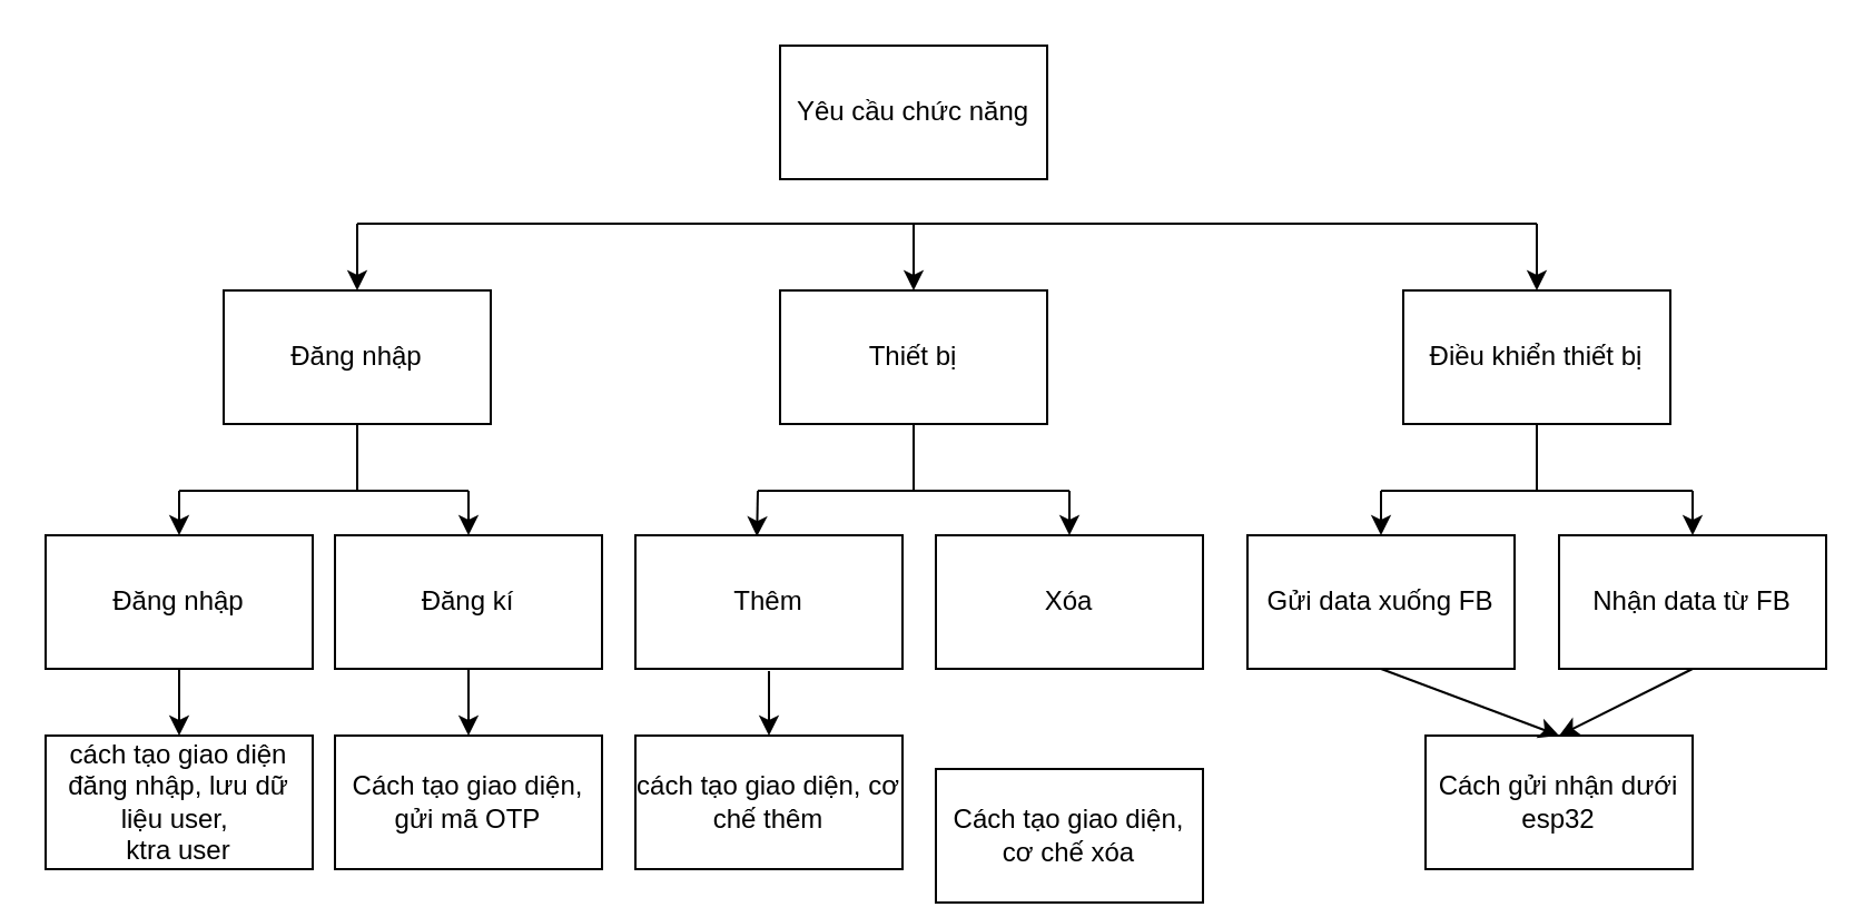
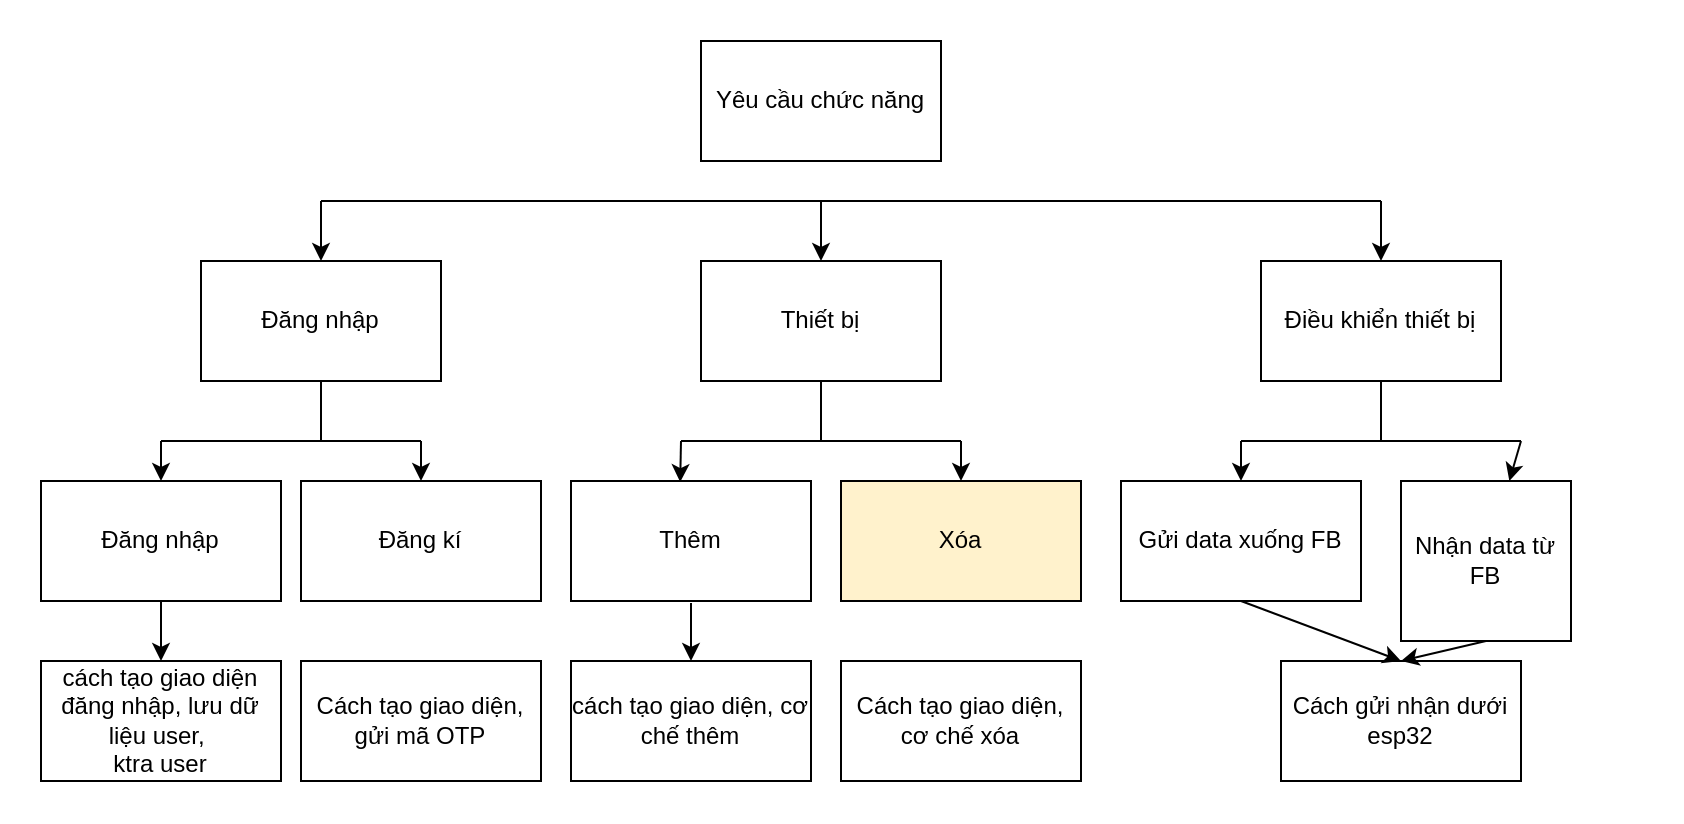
  <mxCell id="0" />
  <mxCell id="1" parent="0" />
  <mxCell id="2" value="Yêu cầu chức năng" style="rounded=0;whiteSpace=wrap;html=1;" vertex="1" parent="1"><mxGeometry x="350" y="20" width="120" height="60" as="geometry" /></mxCell>
  <mxCell id="3" value="Đăng nhập" style="rounded=0;whiteSpace=wrap;html=1;" vertex="1" parent="1"><mxGeometry x="100" y="130" width="120" height="60" as="geometry" /></mxCell>
  <mxCell id="4" value="Thiết bị" style="rounded=0;whiteSpace=wrap;html=1;" vertex="1" parent="1"><mxGeometry x="350" y="130" width="120" height="60" as="geometry" /></mxCell>
  <mxCell id="5" value="Điều khiển thiết bị" style="rounded=0;whiteSpace=wrap;html=1;" vertex="1" parent="1"><mxGeometry x="630" y="130" width="120" height="60" as="geometry" /></mxCell>
  <mxCell id="6" value="" style="endArrow=none;html=1;" edge="1" parent="1"><mxGeometry width="50" height="50" relative="1" as="geometry"><mxPoint x="160" y="100" as="sourcePoint" /><mxPoint x="690" y="100" as="targetPoint" /></mxGeometry></mxCell>
  <mxCell id="7" value="" style="endArrow=classic;html=1;" edge="1" parent="1" target="4"><mxGeometry width="50" height="50" relative="1" as="geometry"><mxPoint x="410" y="100" as="sourcePoint" /><mxPoint x="500" y="190" as="targetPoint" /></mxGeometry></mxCell>
  <mxCell id="8" value="" style="endArrow=classic;html=1;entryX=0.5;entryY=0;entryDx=0;entryDy=0;" edge="1" parent="1" target="3"><mxGeometry width="50" height="50" relative="1" as="geometry"><mxPoint x="160" y="100" as="sourcePoint" /><mxPoint x="450" y="190" as="targetPoint" /></mxGeometry></mxCell>
  <mxCell id="9" value="" style="endArrow=classic;html=1;" edge="1" parent="1" target="5"><mxGeometry width="50" height="50" relative="1" as="geometry"><mxPoint x="690" y="100" as="sourcePoint" /><mxPoint x="540" y="190" as="targetPoint" /></mxGeometry></mxCell>
  <mxCell id="10" value="Đăng nhập" style="rounded=0;whiteSpace=wrap;html=1;" vertex="1" parent="1"><mxGeometry x="20" y="240" width="120" height="60" as="geometry" /></mxCell>
  <mxCell id="11" value="Đăng kí" style="rounded=0;whiteSpace=wrap;html=1;" vertex="1" parent="1"><mxGeometry x="150" y="240" width="120" height="60" as="geometry" /></mxCell>
  <mxCell id="12" value="" style="endArrow=none;html=1;" edge="1" parent="1"><mxGeometry width="50" height="50" relative="1" as="geometry"><mxPoint x="80" y="220" as="sourcePoint" /><mxPoint x="210" y="220" as="targetPoint" /></mxGeometry></mxCell>
  <mxCell id="13" value="" style="endArrow=classic;html=1;entryX=0.5;entryY=0;entryDx=0;entryDy=0;" edge="1" parent="1" target="10"><mxGeometry width="50" height="50" relative="1" as="geometry"><mxPoint x="80" y="220" as="sourcePoint" /><mxPoint x="470" y="190" as="targetPoint" /></mxGeometry></mxCell>
  <mxCell id="14" value="" style="endArrow=classic;html=1;entryX=0.5;entryY=0;entryDx=0;entryDy=0;" edge="1" parent="1" target="11"><mxGeometry width="50" height="50" relative="1" as="geometry"><mxPoint x="210" y="220" as="sourcePoint" /><mxPoint x="420" y="190" as="targetPoint" /></mxGeometry></mxCell>
  <mxCell id="15" value="" style="endArrow=none;html=1;exitX=0.5;exitY=1;exitDx=0;exitDy=0;" edge="1" parent="1" source="3"><mxGeometry width="50" height="50" relative="1" as="geometry"><mxPoint x="400" y="240" as="sourcePoint" /><mxPoint x="160" y="220" as="targetPoint" /></mxGeometry></mxCell>
  <mxCell id="16" value="Thêm" style="rounded=0;whiteSpace=wrap;html=1;" vertex="1" parent="1"><mxGeometry x="285" y="240" width="120" height="60" as="geometry" /></mxCell>
- <mxCell id="17" value="Xóa" style="rounded=0;whiteSpace=wrap;html=1;" vertex="1" parent="1"><mxGeometry x="420" y="240" width="120" height="60" as="geometry" /></mxCell>
+ <mxCell id="17" value="Xóa" style="rounded=0;whiteSpace=wrap;html=1;fillColor=#fff2cc;" vertex="1" parent="1"><mxGeometry x="420" y="240" width="120" height="60" as="geometry" /></mxCell>
  <mxCell id="18" value="" style="endArrow=none;html=1;" edge="1" parent="1"><mxGeometry width="50" height="50" relative="1" as="geometry"><mxPoint x="340" y="220" as="sourcePoint" /><mxPoint x="480" y="220" as="targetPoint" /></mxGeometry></mxCell>
  <mxCell id="19" value="" style="endArrow=classic;html=1;entryX=0.455;entryY=0.009;entryDx=0;entryDy=0;entryPerimeter=0;" edge="1" parent="1" target="16"><mxGeometry width="50" height="50" relative="1" as="geometry"><mxPoint x="340" y="220" as="sourcePoint" /><mxPoint x="540" y="260" as="targetPoint" /></mxGeometry></mxCell>
  <mxCell id="20" value="" style="endArrow=classic;html=1;entryX=0.5;entryY=0;entryDx=0;entryDy=0;" edge="1" parent="1" target="17"><mxGeometry width="50" height="50" relative="1" as="geometry"><mxPoint x="480" y="220" as="sourcePoint" /><mxPoint x="540" y="260" as="targetPoint" /></mxGeometry></mxCell>
  <mxCell id="21" value="" style="endArrow=none;html=1;exitX=0.5;exitY=1;exitDx=0;exitDy=0;" edge="1" parent="1" source="4"><mxGeometry width="50" height="50" relative="1" as="geometry"><mxPoint x="410" y="310" as="sourcePoint" /><mxPoint x="410" y="220" as="targetPoint" /></mxGeometry></mxCell>
  <mxCell id="22" value="Gửi data xuống FB" style="rounded=0;whiteSpace=wrap;html=1;" vertex="1" parent="1"><mxGeometry x="560" y="240" width="120" height="60" as="geometry" /></mxCell>
- <mxCell id="23" value="Nhận data từ FB" style="rounded=0;whiteSpace=wrap;html=1;" vertex="1" parent="1"><mxGeometry x="700" y="240" width="120" height="60" as="geometry" /></mxCell>
+ <mxCell id="23" value="Nhận data từ FB" style="rounded=0;whiteSpace=wrap;html=1;" vertex="1" parent="1"><mxGeometry x="700" y="240" width="85" height="80" as="geometry" /></mxCell>
  <mxCell id="24" value="" style="endArrow=none;html=1;" edge="1" parent="1"><mxGeometry width="50" height="50" relative="1" as="geometry"><mxPoint x="760" y="220" as="sourcePoint" /><mxPoint x="620" y="220" as="targetPoint" /><Array as="points"><mxPoint x="700" y="220" /></Array></mxGeometry></mxCell>
  <mxCell id="25" value="" style="endArrow=classic;html=1;entryX=0.5;entryY=0;entryDx=0;entryDy=0;" edge="1" parent="1" target="22"><mxGeometry width="50" height="50" relative="1" as="geometry"><mxPoint x="620" y="220" as="sourcePoint" /><mxPoint x="600" y="180" as="targetPoint" /></mxGeometry></mxCell>
  <mxCell id="26" value="" style="endArrow=classic;html=1;" edge="1" parent="1" target="23"><mxGeometry width="50" height="50" relative="1" as="geometry"><mxPoint x="760" y="220" as="sourcePoint" /><mxPoint x="600" y="180" as="targetPoint" /></mxGeometry></mxCell>
  <mxCell id="27" value="" style="endArrow=none;html=1;entryX=0.5;entryY=1;entryDx=0;entryDy=0;" edge="1" parent="1" target="5"><mxGeometry width="50" height="50" relative="1" as="geometry"><mxPoint x="690" y="220" as="sourcePoint" /><mxPoint x="600" y="180" as="targetPoint" /></mxGeometry></mxCell>
  <mxCell id="28" value="cách tạo giao diện đăng nhập, lưu dữ liệu user,&amp;nbsp;&lt;br&gt;ktra user" style="rounded=0;whiteSpace=wrap;html=1;" vertex="1" parent="1"><mxGeometry x="20" y="330" width="120" height="60" as="geometry" /></mxCell>
  <mxCell id="29" value="" style="endArrow=classic;html=1;exitX=0.5;exitY=1;exitDx=0;exitDy=0;entryX=0.5;entryY=0;entryDx=0;entryDy=0;" edge="1" parent="1" source="10" target="28"><mxGeometry width="50" height="50" relative="1" as="geometry"><mxPoint x="220" y="330" as="sourcePoint" /><mxPoint x="270" y="280" as="targetPoint" /></mxGeometry></mxCell>
  <mxCell id="30" value="Cách tạo giao diện, gửi mã OTP" style="rounded=0;whiteSpace=wrap;html=1;" vertex="1" parent="1"><mxGeometry x="150" y="330" width="120" height="60" as="geometry" /></mxCell>
- <mxCell id="31" value="" style="endArrow=classic;html=1;exitX=0.5;exitY=1;exitDx=0;exitDy=0;entryX=0.5;entryY=0;entryDx=0;entryDy=0;" edge="1" parent="1" source="11" target="30"><mxGeometry width="50" height="50" relative="1" as="geometry"><mxPoint x="220" y="330" as="sourcePoint" /><mxPoint x="270" y="280" as="targetPoint" /></mxGeometry></mxCell>
  <mxCell id="32" value="cách tạo giao diện, cơ chế thêm" style="rounded=0;whiteSpace=wrap;html=1;" vertex="1" parent="1"><mxGeometry x="285" y="330" width="120" height="60" as="geometry" /></mxCell>
- <mxCell id="33" value="Cách tạo giao diện, cơ chế xóa" style="rounded=0;whiteSpace=wrap;html=1;" vertex="1" parent="1"><mxGeometry x="420" y="345" width="120" height="60" as="geometry" /></mxCell>
+ <mxCell id="33" value="Cách tạo giao diện, cơ chế xóa" style="rounded=0;whiteSpace=wrap;html=1;" vertex="1" parent="1"><mxGeometry x="420" y="330" width="120" height="60" as="geometry" /></mxCell>
  <mxCell id="34" value="" style="endArrow=classic;html=1;entryX=0.5;entryY=0;entryDx=0;entryDy=0;" edge="1" parent="1" target="32"><mxGeometry width="50" height="50" relative="1" as="geometry"><mxPoint x="345" y="301" as="sourcePoint" /><mxPoint x="440" y="320" as="targetPoint" /></mxGeometry></mxCell>
  <mxCell id="35" value="Cách gửi nhận dưới esp32" style="rounded=0;whiteSpace=wrap;html=1;" vertex="1" parent="1"><mxGeometry x="640" y="330" width="120" height="60" as="geometry" /></mxCell>
  <mxCell id="36" value="" style="endArrow=classic;html=1;exitX=0.5;exitY=1;exitDx=0;exitDy=0;entryX=0.5;entryY=0;entryDx=0;entryDy=0;" edge="1" parent="1" source="22" target="35"><mxGeometry width="50" height="50" relative="1" as="geometry"><mxPoint x="390" y="360" as="sourcePoint" /><mxPoint x="440" y="310" as="targetPoint" /></mxGeometry></mxCell>
  <mxCell id="37" value="" style="endArrow=classic;html=1;exitX=0.5;exitY=1;exitDx=0;exitDy=0;" edge="1" parent="1" source="23"><mxGeometry width="50" height="50" relative="1" as="geometry"><mxPoint x="390" y="360" as="sourcePoint" /><mxPoint x="700" y="330" as="targetPoint" /></mxGeometry></mxCell>
